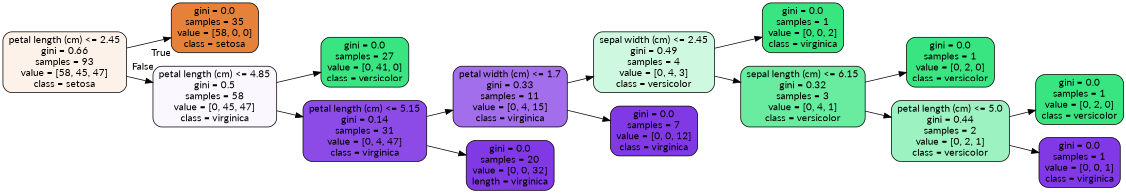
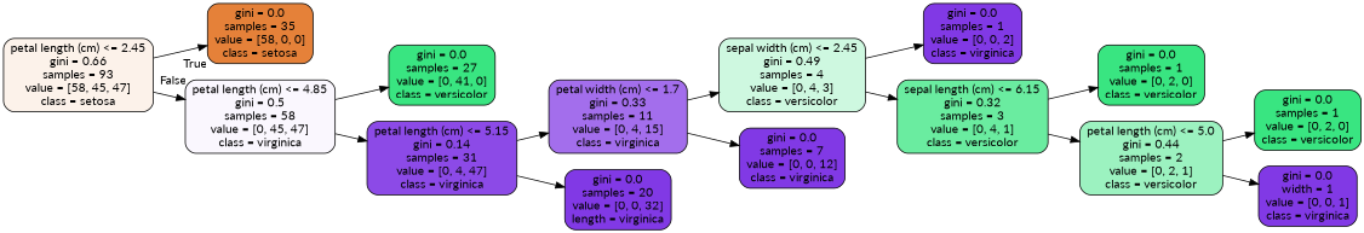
  digraph {
    fontname=Lato
    rankdir=LR
    node [color=black fillcolor="#8139e5" fontname=Lato shape=box style="filled, rounded"]
    edge [fontname=Lato]
    n1 [fillcolor="#fcf2ea" label="petal length (cm) <= 2.45\ngini = 0.66\nsamples = 93\nvalue = [58, 45, 47]\nclass = setosa"]
    n2 [fillcolor="#e58139" label="gini = 0.0\nsamples = 35\nvalue = [58, 0, 0]\nclass = setosa"]
    n3 [fillcolor="#faf7fe" label="petal length (cm) <= 4.85\ngini = 0.5\nsamples = 58\nvalue = [0, 45, 47]\nclass = virginica"]
    n4 [fillcolor="#39e581" label="gini = 0.0\nsamples = 27\nvalue = [0, 41, 0]\nclass = versicolor"]
    n5 [fillcolor="#8c4ae7" label="petal length (cm) <= 5.15\ngini = 0.14\nsamples = 31\nvalue = [0, 4, 47]\nclass = virginica"]
    n6 [fillcolor="#a36eec" label="petal width (cm) <= 1.7\ngini = 0.33\nsamples = 11\nvalue = [0, 4, 15]\nclass = virginica"]
    n7 [label="gini = 0.0\nsamples = 20\nvalue = [0, 0, 32]\nlength = virginica"]
    n8 [fillcolor="#cef8e0" label="sepal width (cm) <= 2.45\ngini = 0.49\nsamples = 4\nvalue = [0, 4, 3]\nclass = versicolor"]
    n9 [label="gini = 0.0\nsamples = 7\nvalue = [0, 0, 12]\nclass = virginica"]
-   n10 [fillcolor="#39e581" label="gini = 0.0\nsamples = 1\nvalue = [0, 0, 2]\nclass = virginica"]
+   n10 [label="gini = 0.0\nsamples = 1\nvalue = [0, 0, 2]\nclass = virginica"]
    n11 [fillcolor="#6aeca0" label="sepal length (cm) <= 6.15\ngini = 0.32\nsamples = 3\nvalue = [0, 4, 1]\nclass = versicolor"]
    n12 [fillcolor="#39e581" label="gini = 0.0\nsamples = 1\nvalue = [0, 2, 0]\nclass = versicolor"]
    n13 [fillcolor="#9cf2c0" label="petal length (cm) <= 5.0\ngini = 0.44\nsamples = 2\nvalue = [0, 2, 1]\nclass = versicolor"]
    n14 [fillcolor="#39e581" label="gini = 0.0\nsamples = 1\nvalue = [0, 2, 0]\nclass = versicolor"]
-   n15 [label="gini = 0.0\nsamples = 1\nvalue = [0, 0, 1]\nclass = virginica"]
+   n15 [label="gini = 0.0\nwidth = 1\nvalue = [0, 0, 1]\nclass = virginica"]
    n1 -> n2 [headlabel=True labelangle=45 labeldistance=2.5]
    n1 -> n3 [headlabel=False labelangle=-45 labeldistance=2.5]
    n3 -> n4
    n3 -> n5
    n5 -> n6
    n5 -> n7
    n6 -> n8
    n6 -> n9
    n8 -> n10
    n8 -> n11
    n11 -> n12
    n11 -> n13
    n13 -> n14
    n13 -> n15
  }
